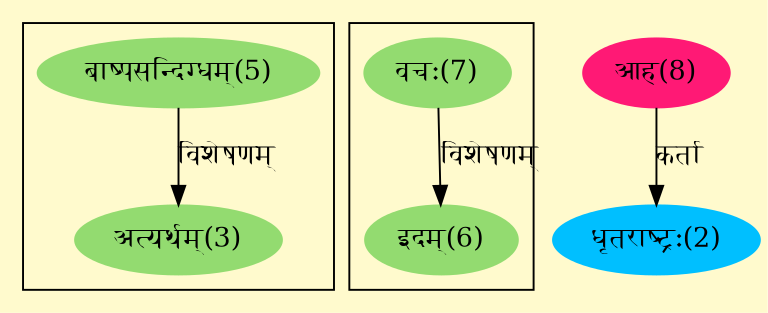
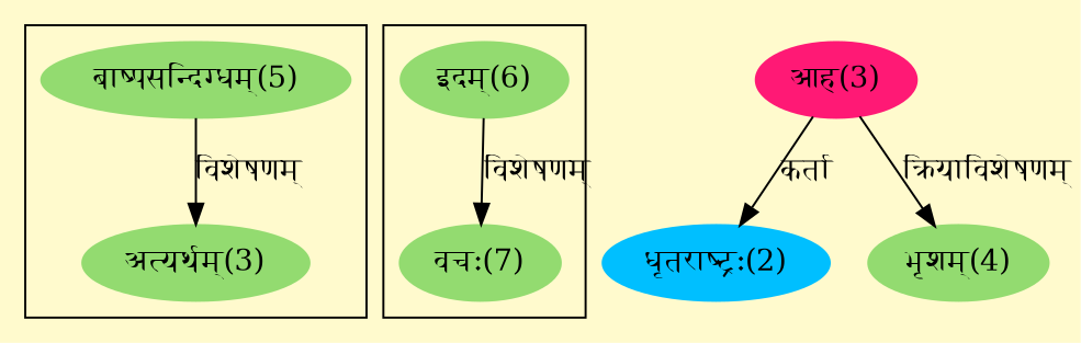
  digraph {
    bgcolor=lemonchiffon1
    compound=true
    rankdir=BT
    node [color="#93DB70" style=filled]
    edge [dir=back]
    n1 [label="अत्यर्थम्(3)"]
    n2 [label="बाष्पसन्दिग्धम्(5)"]
    n3 [label="वचः(7)"]
    n4 [label="इदम्(6)"]
-   n5 [color="#FF1975" label="आह(8)"]
+   n5 [color="#FF1975" label="आह(3)"]
    n6 [color="#00BFFF" label="धृतराष्ट्रः(2)"]
+   n7 [label="भृशम्(4)"]
    subgraph cluster_1 {
      n1
      n2
    }
    subgraph cluster_2 {
      n3
      n4
    }
    n1 -> n2 [label="विशेषणम्"]
-   n4 -> n3 [label="विशेषणम्"]
+   n3 -> n4 [label="विशेषणम्"]
    n6 -> n5 [label="कर्ता"]
+   n7 -> n5 [label="क्रियाविशेषणम्"]
  }
